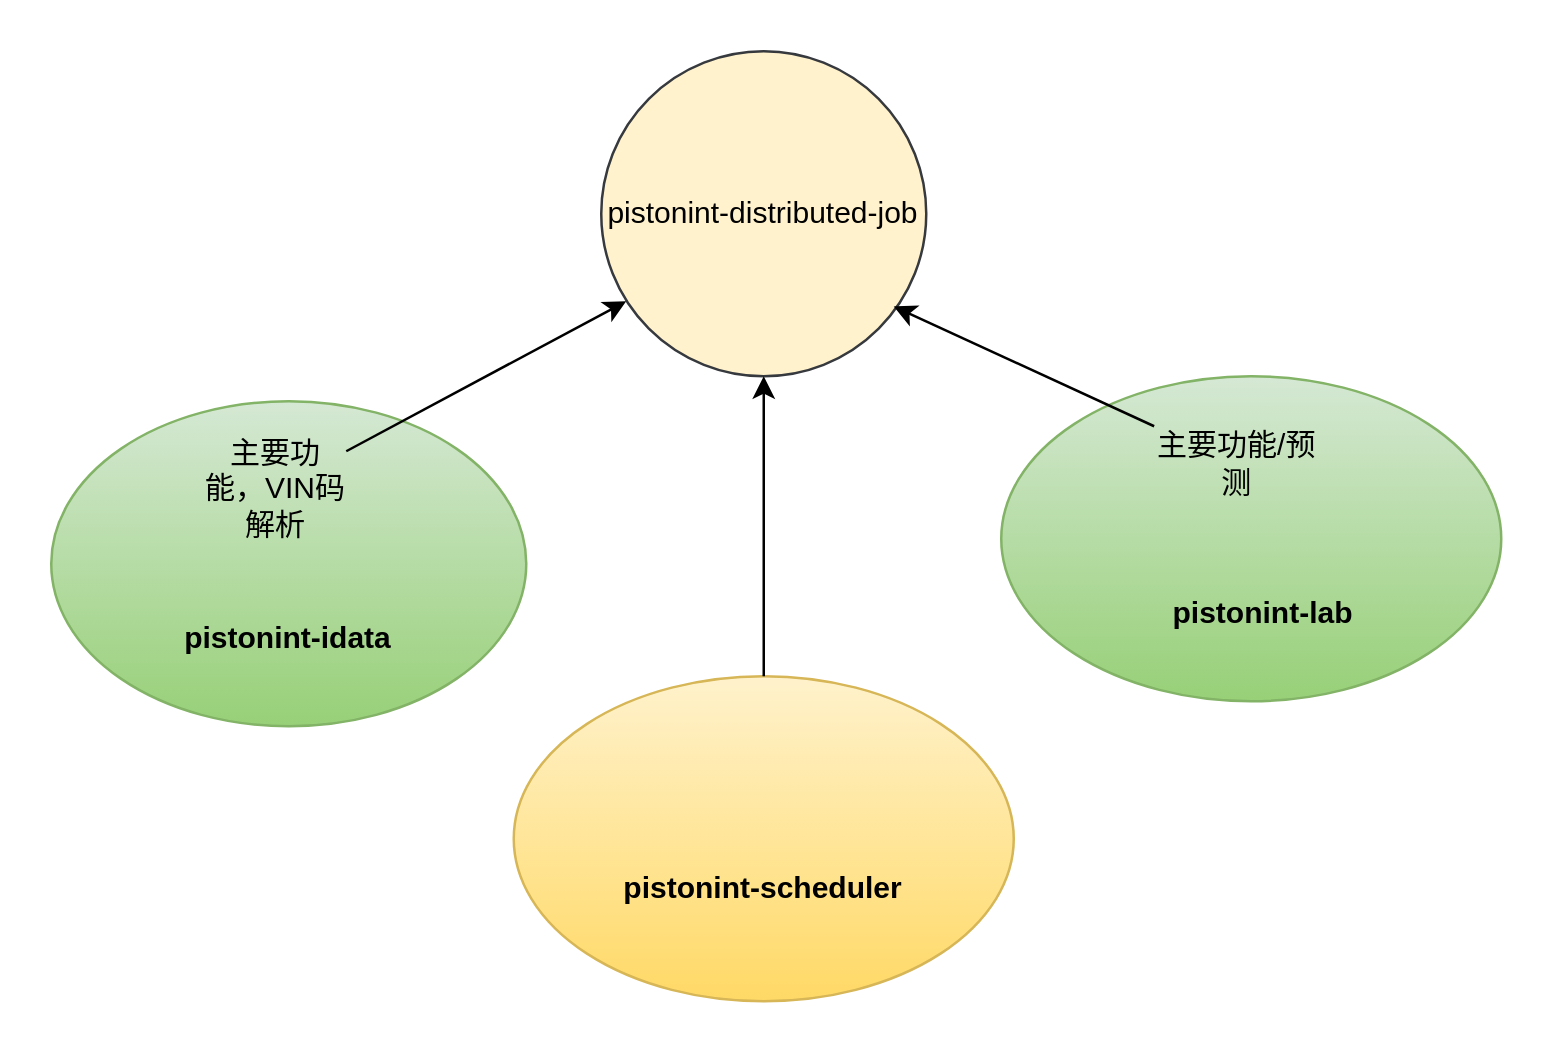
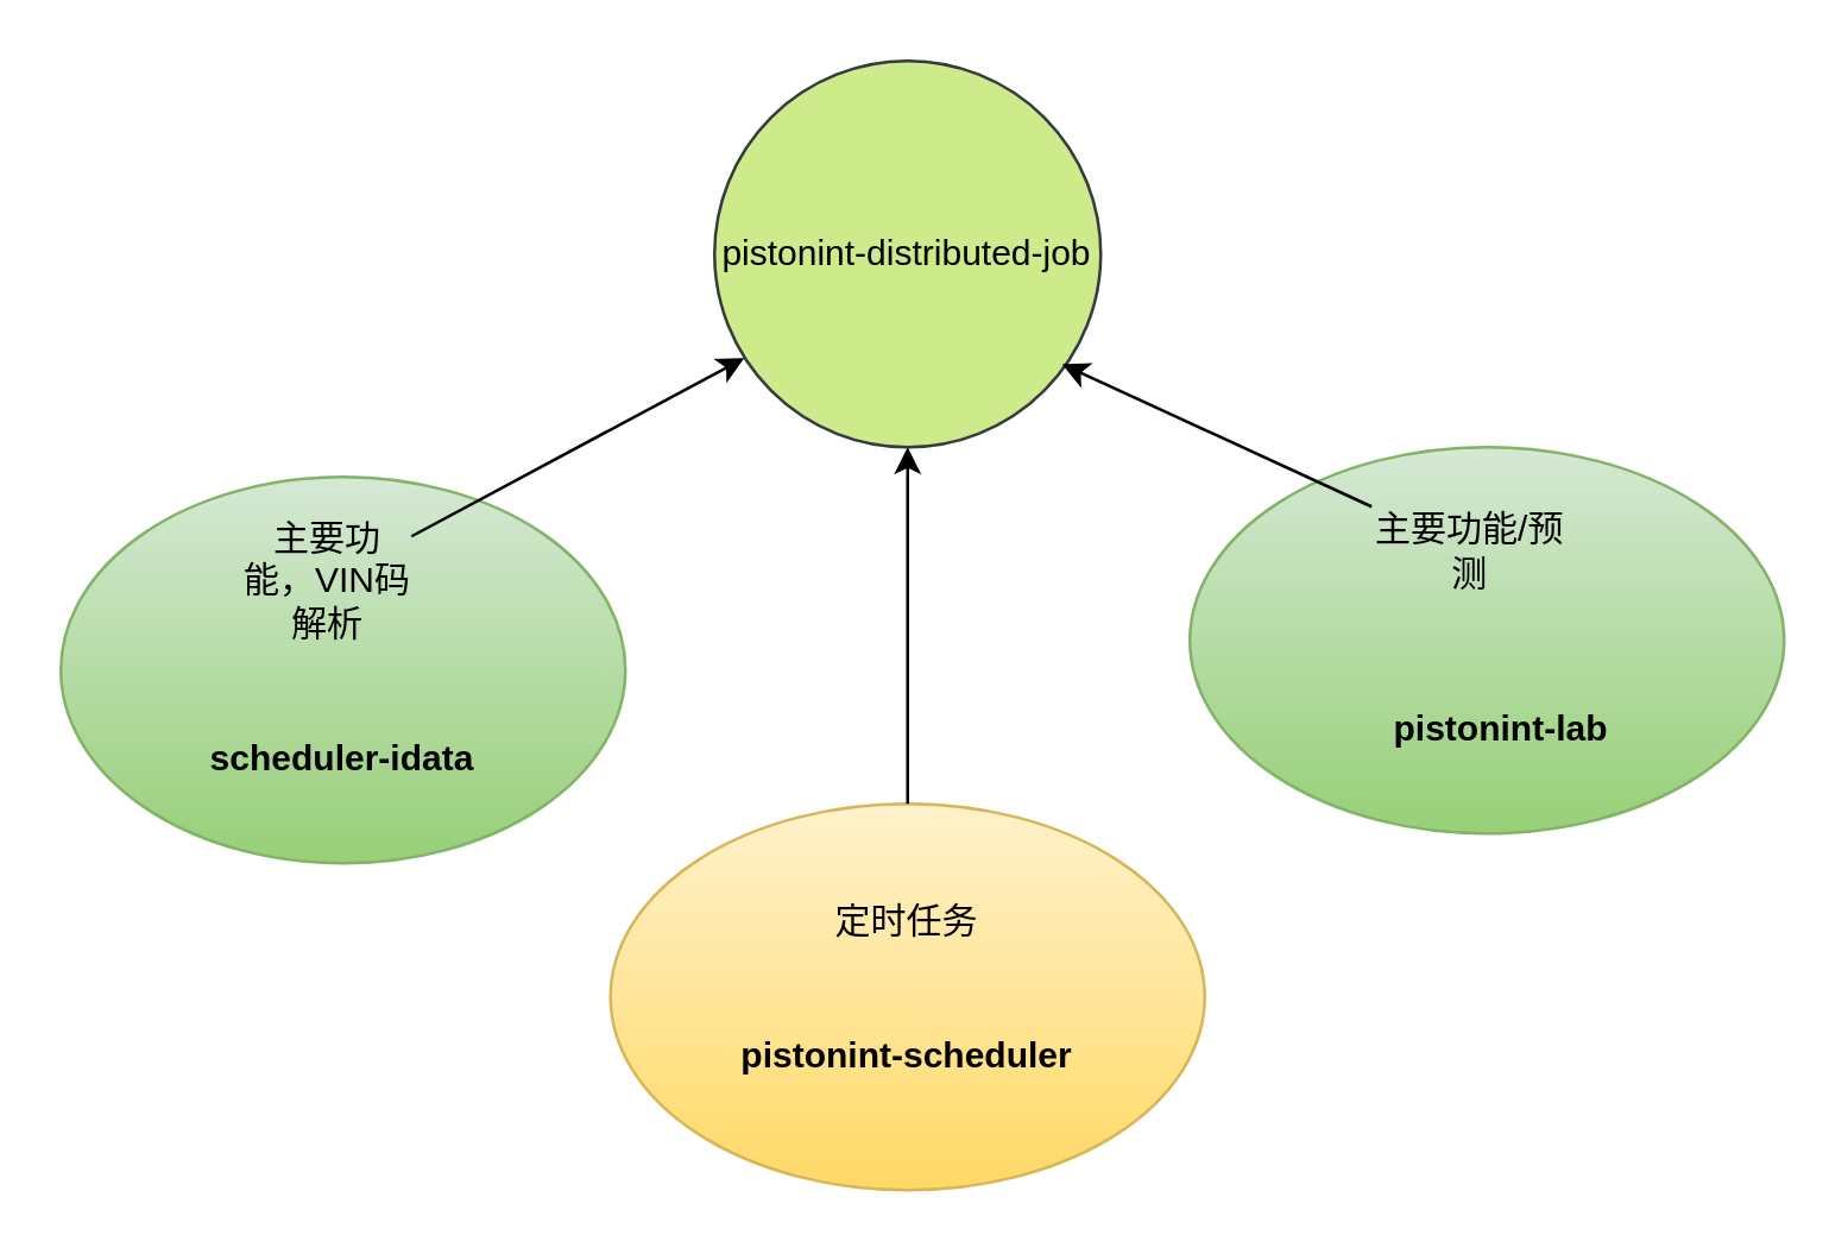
  <mxCell id="0" />
  <mxCell id="1" parent="0" />
  <mxCell id="2" value="" style="ellipse;whiteSpace=wrap;html=1;fillColor=#d5e8d4;strokeColor=#82b366;gradientColor=#97d077;" vertex="1" parent="1"><mxGeometry x="20" y="160" width="190" height="130" as="geometry" /></mxCell>
- <mxCell id="3" value="pistonint-distributed-job" style="ellipse;whiteSpace=wrap;html=1;aspect=fixed;fillColor=#fff2cc;strokeColor=#36393d;" vertex="1" parent="1"><mxGeometry x="240" y="20" width="130" height="130" as="geometry" /></mxCell>
+ <mxCell id="3" value="pistonint-distributed-job" style="ellipse;whiteSpace=wrap;html=1;aspect=fixed;fillColor=#cdeb8b;strokeColor=#36393d;" vertex="1" parent="1"><mxGeometry x="240" y="20" width="130" height="130" as="geometry" /></mxCell>
  <mxCell id="4" value="主要功能，VIN码解析" style="text;html=1;strokeColor=none;fillColor=none;align=center;verticalAlign=middle;whiteSpace=wrap;rounded=0;" vertex="1" parent="1"><mxGeometry x="80" y="180" width="60" height="30" as="geometry" /></mxCell>
  <mxCell id="5" value="" style="endArrow=classic;html=1;" edge="1" parent="1" source="4"><mxGeometry width="50" height="50" relative="1" as="geometry"><mxPoint x="120" y="220" as="sourcePoint" /><mxPoint x="250" y="120" as="targetPoint" /><Array as="points" /></mxGeometry></mxCell>
- <mxCell id="6" value="&lt;b&gt;pistonint-idata&lt;/b&gt;" style="text;html=1;strokeColor=none;fillColor=none;align=center;verticalAlign=middle;whiteSpace=wrap;rounded=0;" vertex="1" parent="1"><mxGeometry x="60" y="250" width="110" height="10" as="geometry" /></mxCell>
+ <mxCell id="6" value="&lt;b&gt;scheduler-idata&lt;/b&gt;" style="text;html=1;strokeColor=none;fillColor=none;align=center;verticalAlign=middle;whiteSpace=wrap;rounded=0;" vertex="1" parent="1"><mxGeometry x="60" y="250" width="110" height="10" as="geometry" /></mxCell>
  <mxCell id="7" value="" style="ellipse;whiteSpace=wrap;html=1;gradientColor=#97d077;fillColor=#d5e8d4;strokeColor=#82b366;" vertex="1" parent="1"><mxGeometry x="400" y="150" width="200" height="130" as="geometry" /></mxCell>
  <mxCell id="8" value="主要功能/预测" style="text;html=1;strokeColor=none;fillColor=none;align=center;verticalAlign=middle;whiteSpace=wrap;rounded=0;" vertex="1" parent="1"><mxGeometry x="457.5" y="170" width="72.5" height="30" as="geometry" /></mxCell>
  <mxCell id="9" value="" style="endArrow=classic;html=1;entryX=0.9;entryY=0.785;entryDx=0;entryDy=0;entryPerimeter=0;" edge="1" parent="1" source="8" target="3"><mxGeometry width="50" height="50" relative="1" as="geometry"><mxPoint x="300" y="200" as="sourcePoint" /><mxPoint x="260" y="130" as="targetPoint" /><Array as="points" /></mxGeometry></mxCell>
  <mxCell id="10" value="" style="ellipse;whiteSpace=wrap;html=1;gradientColor=#ffd966;fillColor=#fff2cc;strokeColor=#d6b656;" vertex="1" parent="1"><mxGeometry x="205" y="270" width="200" height="130" as="geometry" /></mxCell>
  <mxCell id="11" value="&lt;b&gt;pistonint-scheduler&lt;/b&gt;" style="text;html=1;strokeColor=none;fillColor=none;align=center;verticalAlign=middle;whiteSpace=wrap;rounded=0;" vertex="1" parent="1"><mxGeometry x="240" y="350" width="130" height="10" as="geometry" /></mxCell>
  <mxCell id="12" value="&lt;b&gt;pistonint-lab&lt;/b&gt;" style="text;html=1;strokeColor=none;fillColor=none;align=center;verticalAlign=middle;whiteSpace=wrap;rounded=0;" vertex="1" parent="1"><mxGeometry x="450" y="240" width="110" height="10" as="geometry" /></mxCell>
+ <mxCell id="13" value="定时任务" style="text;html=1;strokeColor=none;fillColor=none;align=center;verticalAlign=middle;whiteSpace=wrap;rounded=0;" vertex="1" parent="1"><mxGeometry x="275" y="300" width="60" height="20" as="geometry" /></mxCell>
  <mxCell id="14" value="" style="endArrow=classic;html=1;entryX=0.5;entryY=1;entryDx=0;entryDy=0;exitX=0.5;exitY=0;exitDx=0;exitDy=0;" edge="1" parent="1" source="10" target="3"><mxGeometry width="50" height="50" relative="1" as="geometry"><mxPoint x="300" y="240" as="sourcePoint" /><mxPoint x="350" y="190" as="targetPoint" /></mxGeometry></mxCell>
